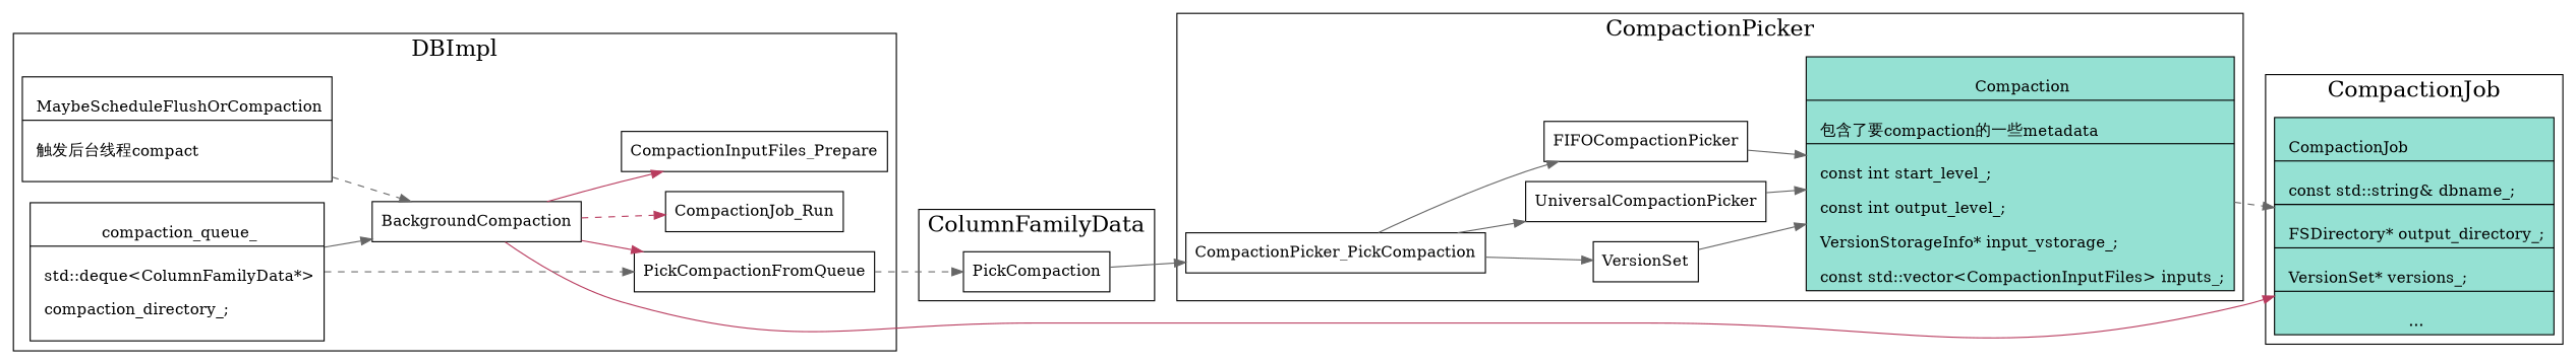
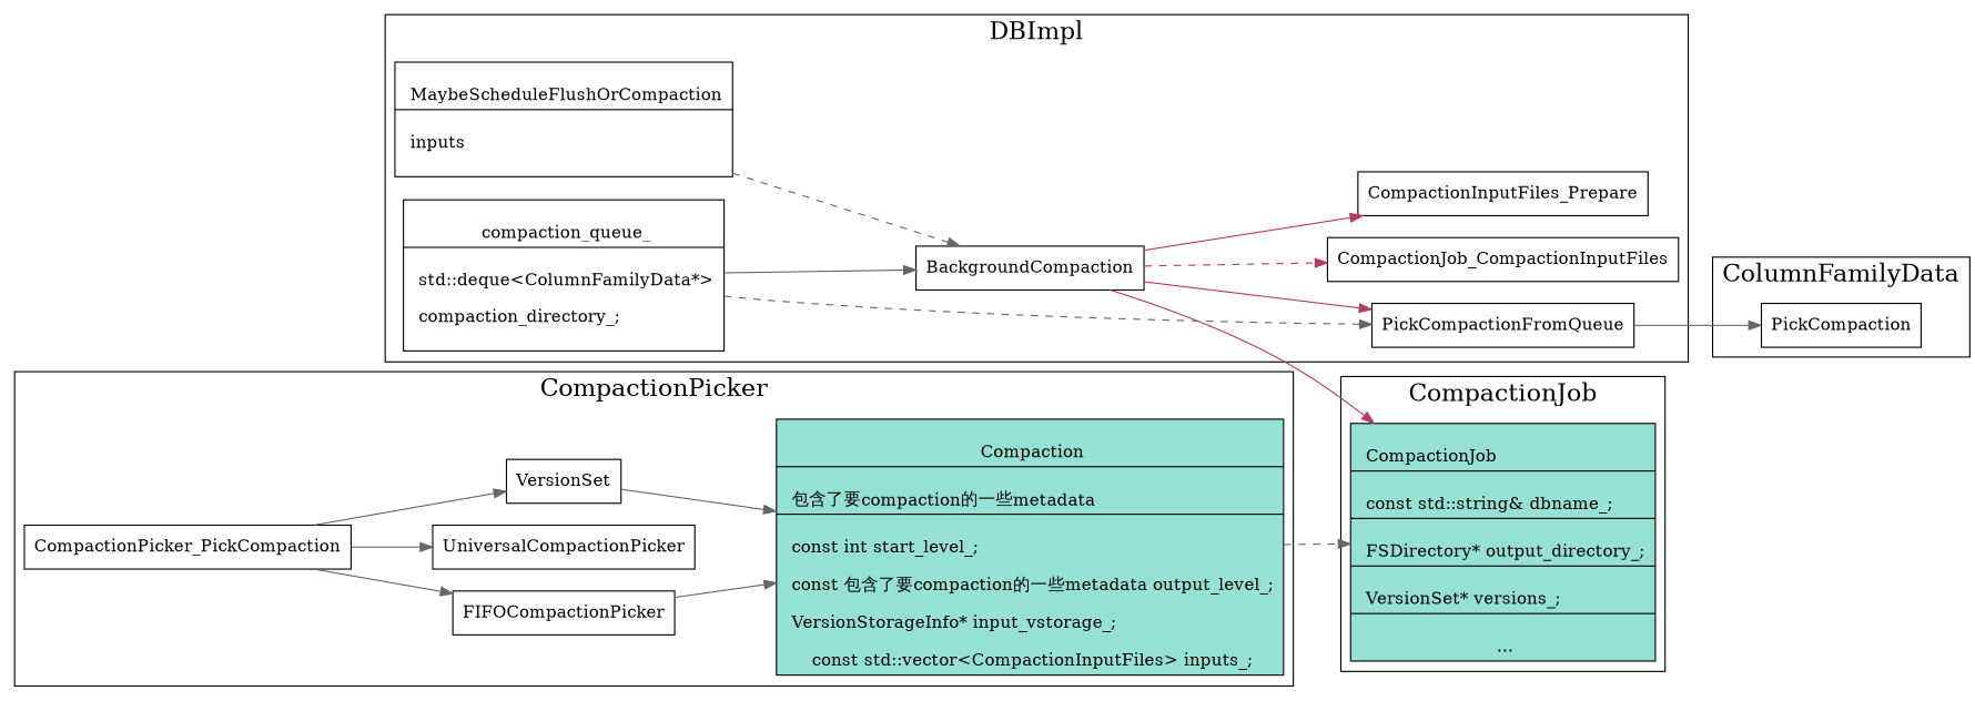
  digraph {
    newrank=true
    rankdir=LR
    node [shape=box]
    edge [color=gray40]
    FIFOCompactionPicker
    n2 [label=VersionSet]
    UniversalCompactionPicker
    CompactionPicker_PickCompaction
-   n5 [fillcolor="#95e1d3" label="{{\n        Compaction|\n        包含了要compaction的一些metadata\l|\n        const int start_level_;\l\n        const int output_level_;\l\n        VersionStorageInfo* input_vstorage_;\l\n        const std::vector\<CompactionInputFiles\> inputs_;\n      }}" shape=record style=filled]
+   n5 [fillcolor="#95e1d3" label="{{\n        Compaction|\n        包含了要compaction的一些metadata\l|\n        const int start_level_;\l\n        const 包含了要compaction的一些metadata output_level_;\l\n        VersionStorageInfo* input_vstorage_;\l\n        const std::vector\<CompactionInputFiles\> inputs_;\n      }}" shape=record style=filled]
    PickCompaction
    n7 [fillcolor="#95e1d3" label="{{\n        CompactionJob\l|\n          const std::string& dbname_;\l|\n          <CompactionState> CompactionState* compact_;\l|\n          FSDirectory* output_directory_;\l|\n          VersionSet* versions_;\l|\n          ...\n      }}" shape=record style=filled]
-   n8 [label="{{\n        MaybeScheduleFlushOrCompaction|\n        触发后台线程compact\l\n      }}" shape=record]
+   n8 [label="{{\n        MaybeScheduleFlushOrCompaction|\n        inputs\l\n      }}" shape=record]
    BackgroundCompaction
    PickCompactionFromQueue
    n11 [label=CompactionInputFiles_Prepare]
-   CompactionJob_Run
+   CompactionJob_Run [label=CompactionJob_CompactionInputFiles]
    n13 [label="{{\n        compaction_queue_|\n          std::deque\<ColumnFamilyData*\>\l \n          compaction_directory_;\l\n      }}" shape=record]
    subgraph cluster_1 {
      fontsize=20
      label=CompactionPicker
      CompactionPicker_PickCompaction
      n5
      subgraph sub_2 {
        fontsize=20
        label=CompactionPicker
        rank=same
        FIFOCompactionPicker
        n2
        UniversalCompactionPicker
      }
    }
    subgraph cluster_3 {
      fontsize=20
      label=ColumnFamilyData
      PickCompaction
    }
    subgraph cluster_4 {
      fontsize=20
      label=CompactionJob
      n7
    }
    subgraph cluster_5 {
      fontsize=20
      label=DBImpl
      n8
      BackgroundCompaction
      PickCompactionFromQueue
      n11
      CompactionJob_Run
      n13
    }
    FIFOCompactionPicker -> n5
    n2 -> n5
-   UniversalCompactionPicker -> n5
    CompactionPicker_PickCompaction -> FIFOCompactionPicker
    CompactionPicker_PickCompaction -> n2
    CompactionPicker_PickCompaction -> UniversalCompactionPicker
    n5 -> n7 [style=dashed]
-   PickCompaction -> CompactionPicker_PickCompaction
    n8 -> BackgroundCompaction [style=dashed]
    BackgroundCompaction -> n7 [color="#b83b5e"]
    BackgroundCompaction -> PickCompactionFromQueue [color="#b83b5e"]
    BackgroundCompaction -> n11 [color="#b83b5e"]
    BackgroundCompaction -> CompactionJob_Run [color="#b83b5e" style=dashed]
-   PickCompactionFromQueue -> PickCompaction [style=dashed]
+   PickCompactionFromQueue -> PickCompaction
    n13 -> BackgroundCompaction
    n13 -> PickCompactionFromQueue [style=dashed]
  }
